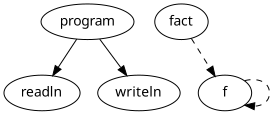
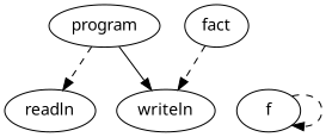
  digraph {
    fontname="Noto Sans"
    node [fontname="Noto Sans"]
    edge [fontname="Noto Sans" style=dashed]
    program
    readln
    writeln
    fact
    f
-   program -> readln [style=""]
+   program -> readln
    program -> writeln [style=solid]
-   fact -> f
+   fact -> writeln
    f -> f
  }
